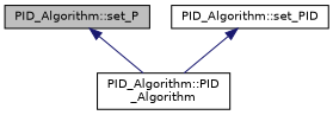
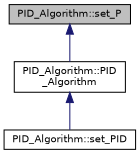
  digraph {
    rankdir=TB
    node [color=black fillcolor=white fontname=Helvetica fontsize=10 shape=record style=filled]
    edge [color=midnightblue dir=back fontname=Helvetica fontsize=10 labelfontname=Helvetica labelfontsize=10 style=solid]
    n1 [fillcolor=grey75 fontcolor=black height=0.2 label="PID_Algorithm::set_P" width=0.4]
    n2 [height=0.2 label="PID_Algorithm::PID\l_Algorithm" width=0.4]
    n3 [height=0.2 label="PID_Algorithm::set_PID" width=0.4]
    n1 -> n2
-   n3 -> n2
+   n2 -> n3
  }
